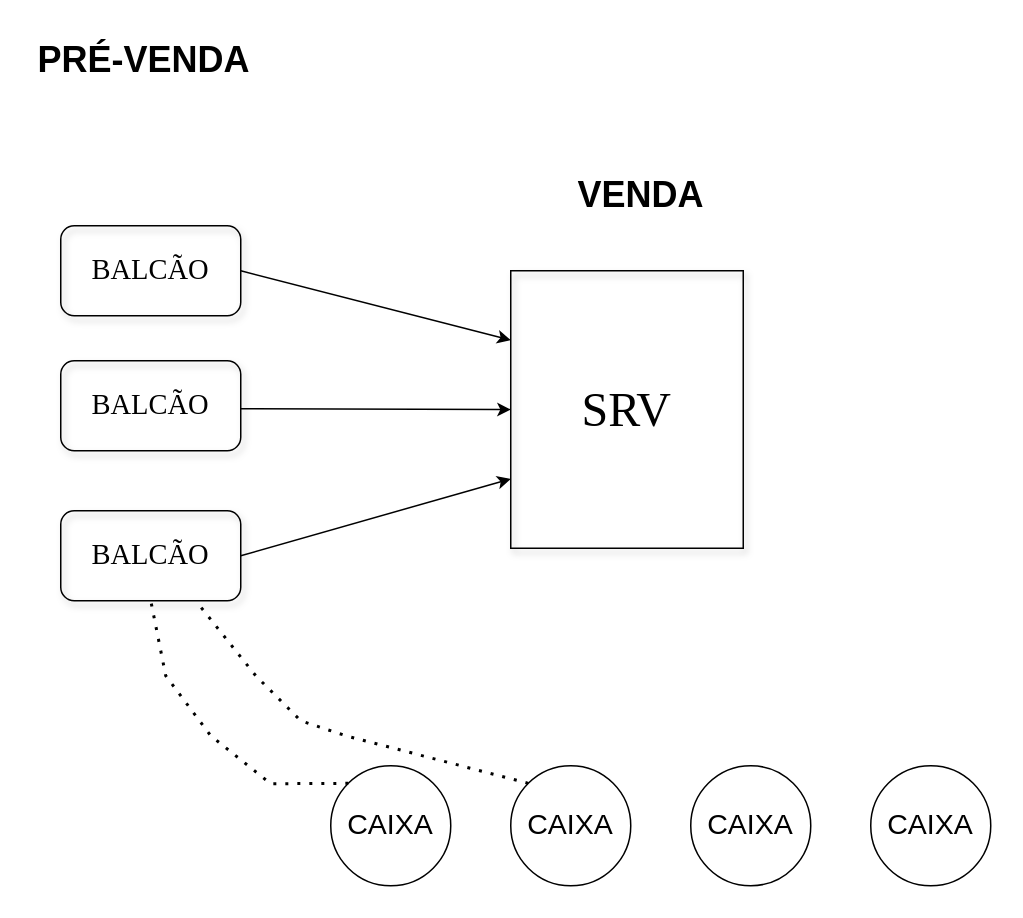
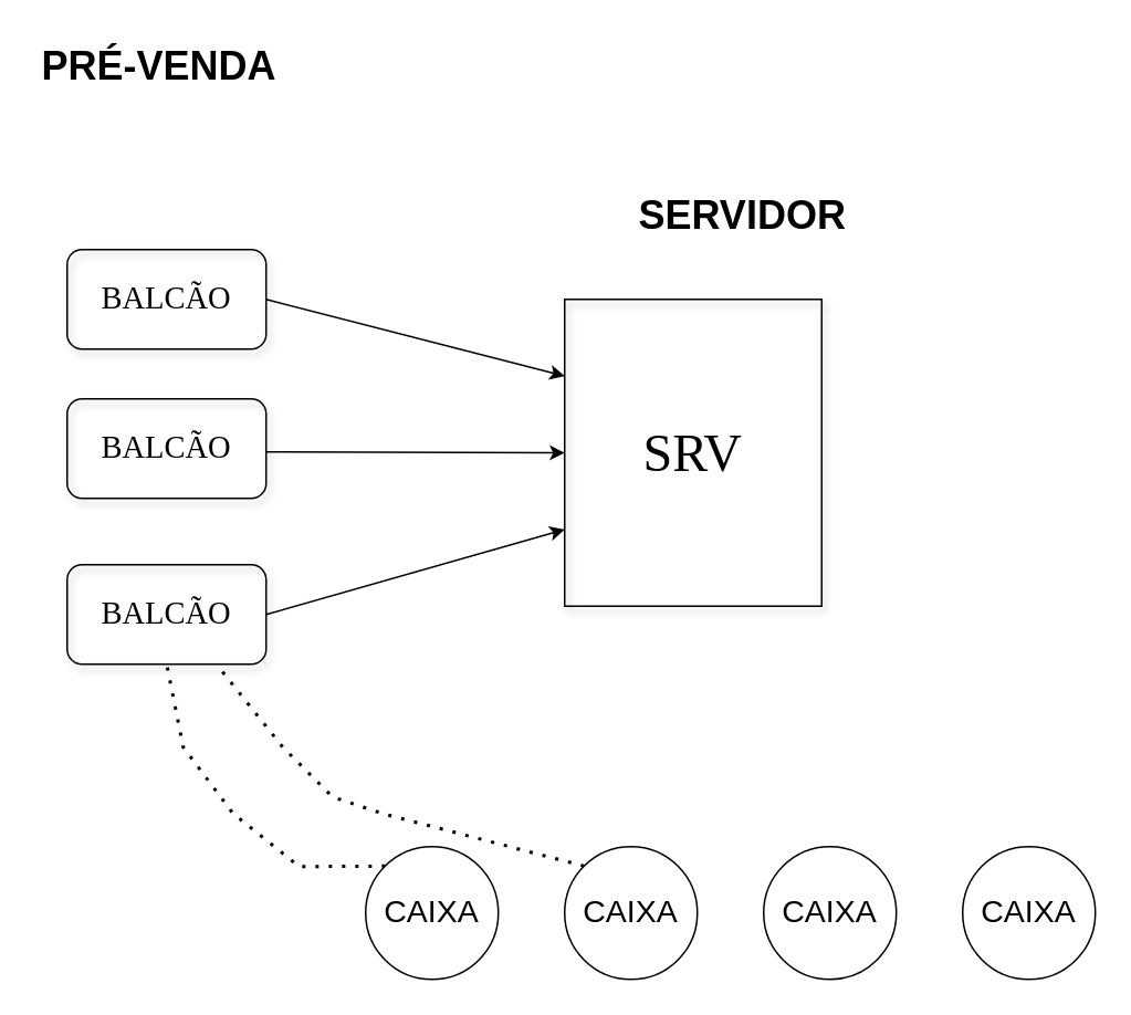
  <mxCell id="0" />
  <mxCell id="1" parent="0" />
  <mxCell id="2" value="SRV" style="whiteSpace=wrap;html=1;rounded=1;shadow=1;labelBackgroundColor=none;strokeWidth=1;fontFamily=Verdana;fontSize=32;align=center;fillColor=none;arcSize=0;" parent="1" vertex="1"><mxGeometry x="340" y="180" width="155" height="185" as="geometry" /></mxCell>
  <mxCell id="3" value="&lt;span style=&quot;font-size: 19px;&quot;&gt;BALCÃO&lt;/span&gt;" style="whiteSpace=wrap;html=1;rounded=1;shadow=1;labelBackgroundColor=none;strokeWidth=1;fontFamily=Verdana;fontSize=19;align=center;fillColor=none;" vertex="1" parent="1"><mxGeometry x="40" y="340" width="120" height="60" as="geometry" /></mxCell>
  <mxCell id="4" value="&lt;h1&gt;PRÉ-VENDA&lt;/h1&gt;" style="text;html=1;spacing=5;spacingTop=-20;whiteSpace=wrap;overflow=hidden;rounded=0;" vertex="1" parent="1"><mxGeometry x="20" y="20" width="160" height="40" as="geometry" /></mxCell>
  <mxCell id="5" value="CAIXA" style="ellipse;whiteSpace=wrap;html=1;aspect=fixed;fillColor=none;fontSize=19;" vertex="1" parent="1"><mxGeometry x="580" y="510" width="80" height="80" as="geometry" /></mxCell>
  <mxCell id="6" value="CAIXA" style="ellipse;whiteSpace=wrap;html=1;aspect=fixed;fillColor=none;fontSize=19;" vertex="1" parent="1"><mxGeometry x="220" y="510" width="80" height="80" as="geometry" /></mxCell>
  <mxCell id="7" value="CAIXA" style="ellipse;whiteSpace=wrap;html=1;aspect=fixed;fillColor=none;fontSize=19;" vertex="1" parent="1"><mxGeometry x="340" y="510" width="80" height="80" as="geometry" /></mxCell>
  <mxCell id="8" value="CAIXA" style="ellipse;whiteSpace=wrap;html=1;aspect=fixed;fillColor=none;fontSize=19;" vertex="1" parent="1"><mxGeometry x="460" y="510" width="80" height="80" as="geometry" /></mxCell>
- <mxCell id="9" value="&lt;h1&gt;VENDA&lt;/h1&gt;" style="text;html=1;spacing=5;spacingTop=-20;whiteSpace=wrap;overflow=hidden;rounded=0;" vertex="1" parent="1"><mxGeometry x="380" y="110" width="140" height="40" as="geometry" /></mxCell>
+ <mxCell id="9" value="&lt;h1&gt;SERVIDOR&lt;/h1&gt;" style="text;html=1;spacing=5;spacingTop=-20;whiteSpace=wrap;overflow=hidden;rounded=0;" vertex="1" parent="1"><mxGeometry x="380" y="110" width="140" height="40" as="geometry" /></mxCell>
  <mxCell id="10" value="&lt;span style=&quot;font-size: 19px;&quot;&gt;BALCÃO&lt;/span&gt;" style="whiteSpace=wrap;html=1;rounded=1;shadow=1;labelBackgroundColor=none;strokeWidth=1;fontFamily=Verdana;fontSize=19;align=center;fillColor=none;" vertex="1" parent="1"><mxGeometry x="40" y="150" width="120" height="60" as="geometry" /></mxCell>
  <mxCell id="11" value="&lt;span style=&quot;font-size: 19px;&quot;&gt;BALCÃO&lt;/span&gt;" style="whiteSpace=wrap;html=1;rounded=1;shadow=1;labelBackgroundColor=none;strokeWidth=1;fontFamily=Verdana;fontSize=19;align=center;fillColor=none;" vertex="1" parent="1"><mxGeometry x="40" y="240" width="120" height="60" as="geometry" /></mxCell>
  <mxCell id="12" value="" style="endArrow=classic;html=1;rounded=0;exitX=1;exitY=0.5;exitDx=0;exitDy=0;entryX=0;entryY=0.75;entryDx=0;entryDy=0;" edge="1" parent="1" source="3" target="2"><mxGeometry width="50" height="50" relative="1" as="geometry"><mxPoint x="380" y="440" as="sourcePoint" /><mxPoint x="430" y="390" as="targetPoint" /></mxGeometry></mxCell>
  <mxCell id="13" value="" style="endArrow=classic;html=1;rounded=0;exitX=1;exitY=0.5;exitDx=0;exitDy=0;entryX=0;entryY=0.5;entryDx=0;entryDy=0;" edge="1" parent="1" target="2"><mxGeometry width="50" height="50" relative="1" as="geometry"><mxPoint x="160" y="272" as="sourcePoint" /><mxPoint x="340" y="180" as="targetPoint" /></mxGeometry></mxCell>
  <mxCell id="14" value="" style="endArrow=classic;html=1;rounded=0;exitX=1;exitY=0.5;exitDx=0;exitDy=0;entryX=0;entryY=0.25;entryDx=0;entryDy=0;" edge="1" parent="1" target="2"><mxGeometry width="50" height="50" relative="1" as="geometry"><mxPoint x="160" y="180" as="sourcePoint" /><mxPoint x="340" y="153" as="targetPoint" /></mxGeometry></mxCell>
  <mxCell id="15" value="" style="endArrow=none;dashed=1;html=1;dashPattern=1 3;strokeWidth=2;rounded=0;entryX=0.5;entryY=1;entryDx=0;entryDy=0;exitX=0;exitY=0;exitDx=0;exitDy=0;" edge="1" parent="1" source="6" target="3"><mxGeometry width="50" height="50" relative="1" as="geometry"><mxPoint x="50" y="480" as="sourcePoint" /><mxPoint x="100" y="430" as="targetPoint" /><Array as="points"><mxPoint x="180" y="522" /><mxPoint x="140" y="490" /><mxPoint x="110" y="450" /></Array></mxGeometry></mxCell>
  <mxCell id="16" value="" style="endArrow=none;dashed=1;html=1;dashPattern=1 3;strokeWidth=2;rounded=0;entryX=0.75;entryY=1;entryDx=0;entryDy=0;exitX=0;exitY=0;exitDx=0;exitDy=0;" edge="1" parent="1" source="7" target="3"><mxGeometry width="50" height="50" relative="1" as="geometry"><mxPoint x="242" y="532" as="sourcePoint" /><mxPoint x="110" y="410" as="targetPoint" /><Array as="points"><mxPoint x="230" y="490" /><mxPoint x="200" y="480" /><mxPoint x="170" y="450" /></Array></mxGeometry></mxCell>
